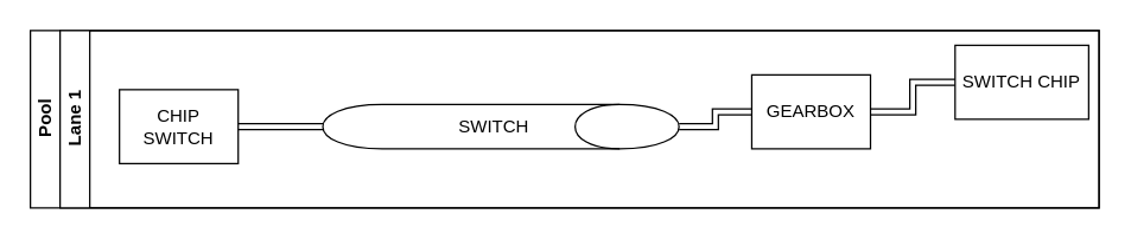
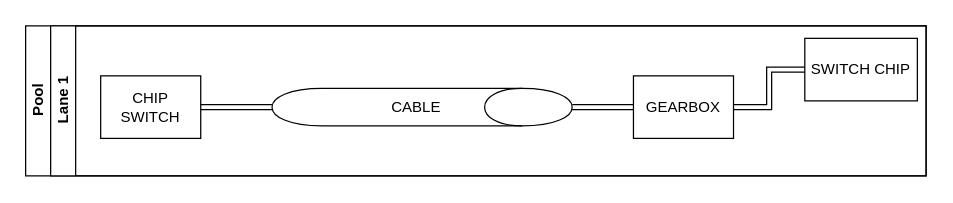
  <mxCell id="0" />
  <mxCell id="1" parent="0" />
  <mxCell id="2" value="Pool" style="swimlane;html=1;childLayout=stackLayout;resizeParent=1;resizeParentMax=0;horizontal=0;startSize=20;horizontalStack=0;" parent="1" vertex="1"><mxGeometry x="20" y="20" width="720" height="120" as="geometry" /></mxCell>
  <mxCell id="3" value="Lane 1" style="swimlane;html=1;startSize=20;horizontal=0;" parent="2" vertex="1"><mxGeometry x="20" width="700" height="120" as="geometry" /></mxCell>
  <mxCell id="4" value="CHIP SWITCH" style="rounded=0;whiteSpace=wrap;html=1;fontFamily=Helvetica;fontSize=12;fontColor=#000000;align=center;" vertex="1" parent="3"><mxGeometry x="40" y="40" width="80" height="50" as="geometry" /></mxCell>
- <mxCell id="5" value="SWITCH" style="shape=cylinder;whiteSpace=wrap;html=1;boundedLbl=1;backgroundOutline=1;direction=south;" vertex="1" parent="3"><mxGeometry x="177" y="50" width="240" height="30" as="geometry" /></mxCell>
- <mxCell id="6" value="GEARBOX" style="rounded=0;whiteSpace=wrap;html=1;fontFamily=Helvetica;fontSize=12;fontColor=#000000;align=center;" parent="3" vertex="1"><mxGeometry x="466" y="30" width="80" height="50" as="geometry" /></mxCell>
+ <mxCell id="5" value="CABLE" style="shape=cylinder;whiteSpace=wrap;html=1;boundedLbl=1;backgroundOutline=1;direction=south;" vertex="1" parent="3"><mxGeometry x="177" y="50" width="240" height="30" as="geometry" /></mxCell>
+ <mxCell id="6" value="GEARBOX" style="rounded=0;whiteSpace=wrap;html=1;fontFamily=Helvetica;fontSize=12;fontColor=#000000;align=center;" parent="3" vertex="1"><mxGeometry x="466" y="40" width="80" height="50" as="geometry" /></mxCell>
  <mxCell id="7" value="SWITCH CHIP" style="rounded=0;whiteSpace=wrap;html=1;fontFamily=Helvetica;fontSize=12;fontColor=#000000;align=center;" parent="3" vertex="1"><mxGeometry x="603" y="10" width="90" height="50" as="geometry" /></mxCell>
  <mxCell id="8" value="" style="edgeStyle=orthogonalEdgeStyle;rounded=0;orthogonalLoop=1;jettySize=auto;html=1;endArrow=classic;endFill=1;exitX=0;exitY=0.5;exitDx=0;exitDy=0;entryX=1;entryY=0.5;entryDx=0;entryDy=0;shape=link;" parent="3" source="7" target="6" edge="1"><mxGeometry relative="1" as="geometry" /></mxCell>
  <mxCell id="9" value="" style="edgeStyle=orthogonalEdgeStyle;rounded=0;orthogonalLoop=1;jettySize=auto;html=1;endArrow=classic;endFill=1;shape=link;exitX=0;exitY=0.5;exitDx=0;exitDy=0;" edge="1" parent="3" source="6" target="5"><mxGeometry relative="1" as="geometry"><mxPoint x="460" y="110" as="sourcePoint" /><mxPoint x="556" y="75" as="targetPoint" /></mxGeometry></mxCell>
  <mxCell id="10" value="" style="edgeStyle=orthogonalEdgeStyle;rounded=0;orthogonalLoop=1;jettySize=auto;html=1;endArrow=classic;endFill=1;shape=link;entryX=0.5;entryY=1;entryDx=0;entryDy=0;" edge="1" parent="3" source="4" target="5"><mxGeometry relative="1" as="geometry"><mxPoint x="476" y="75" as="sourcePoint" /><mxPoint x="427" y="75" as="targetPoint" /></mxGeometry></mxCell>
